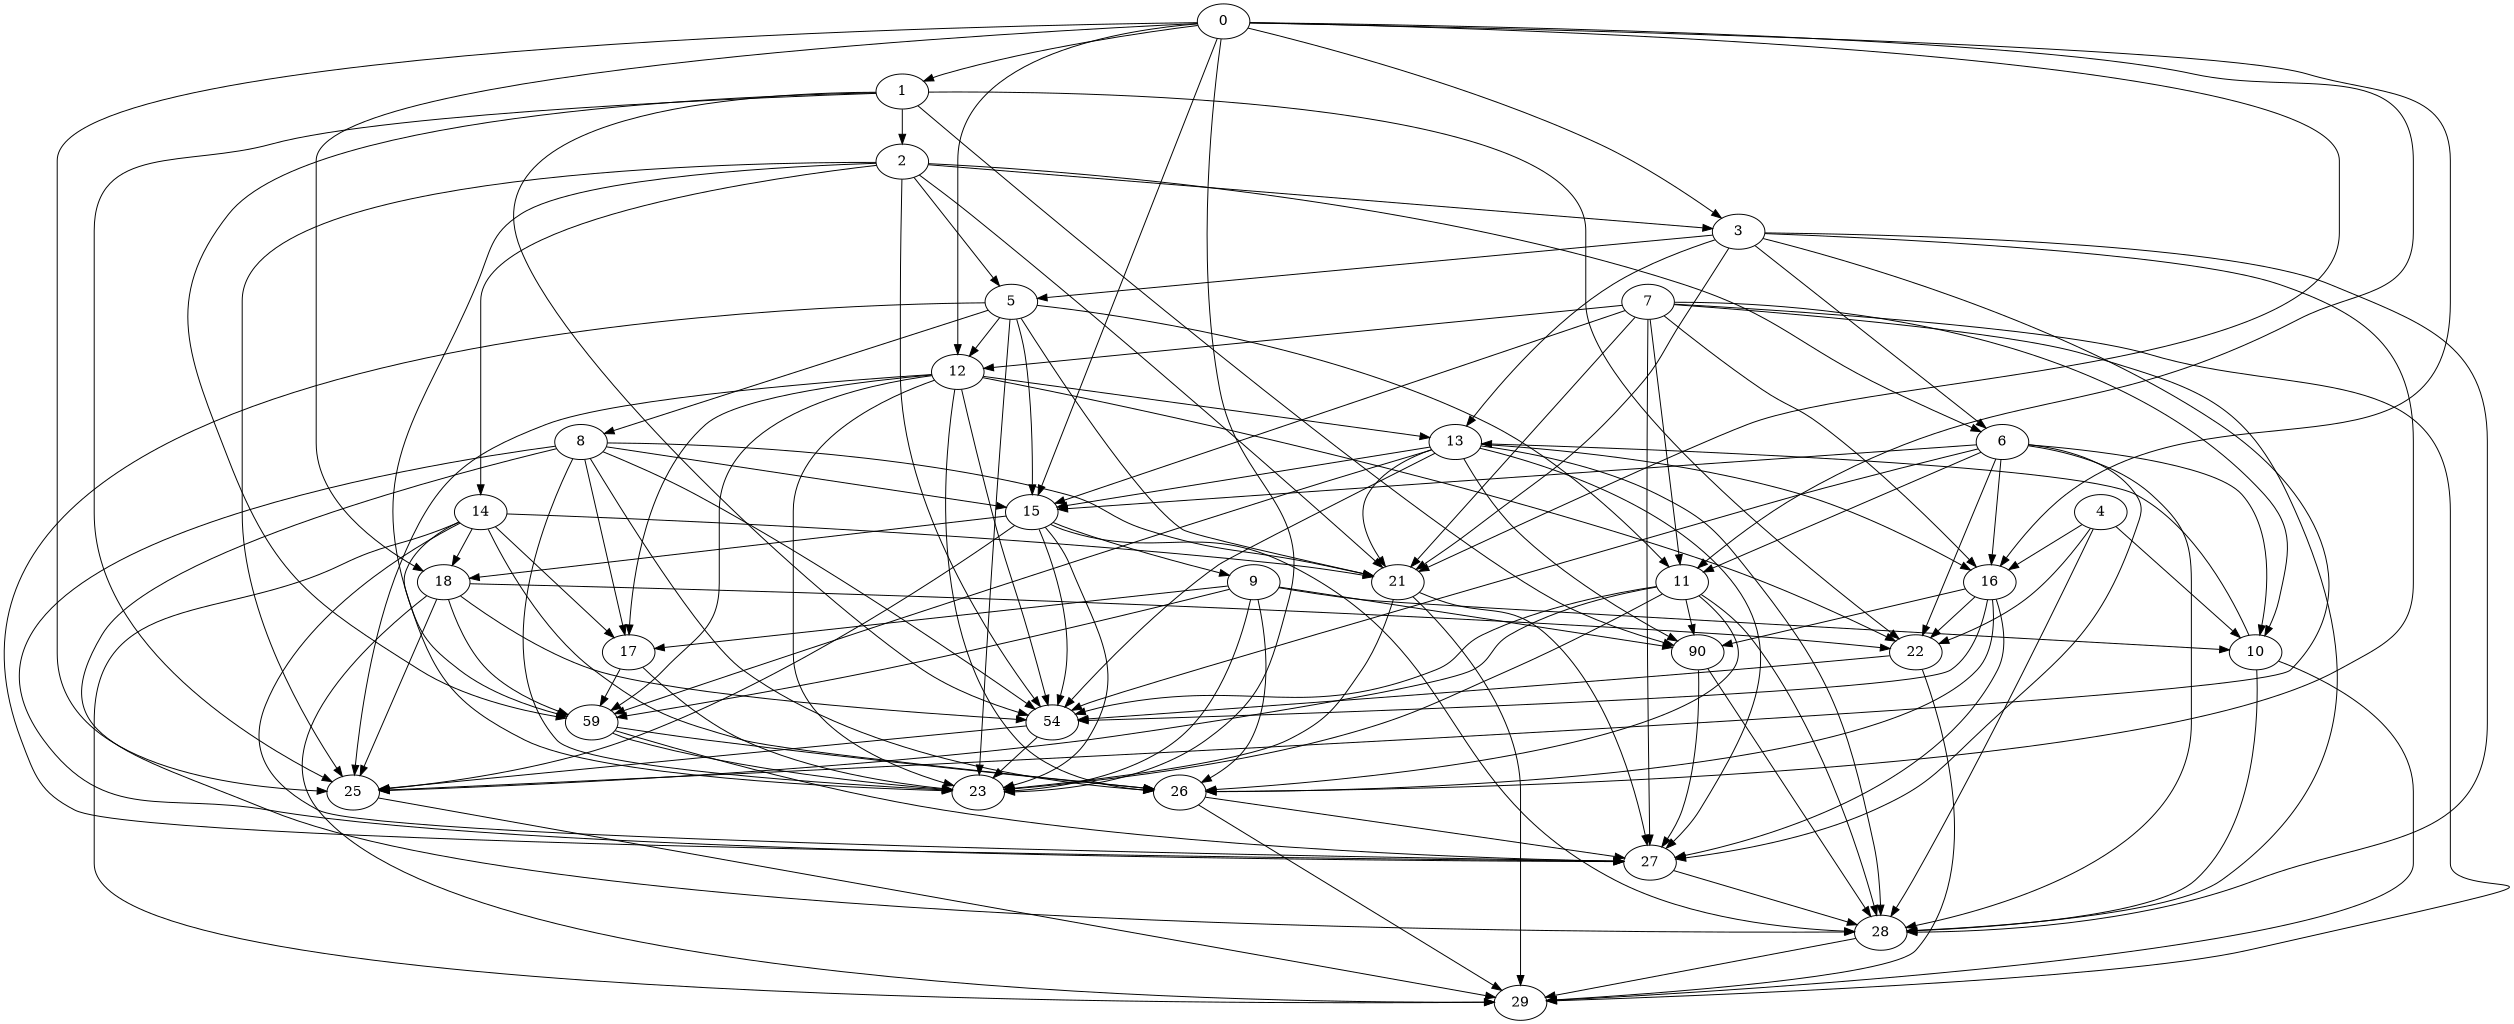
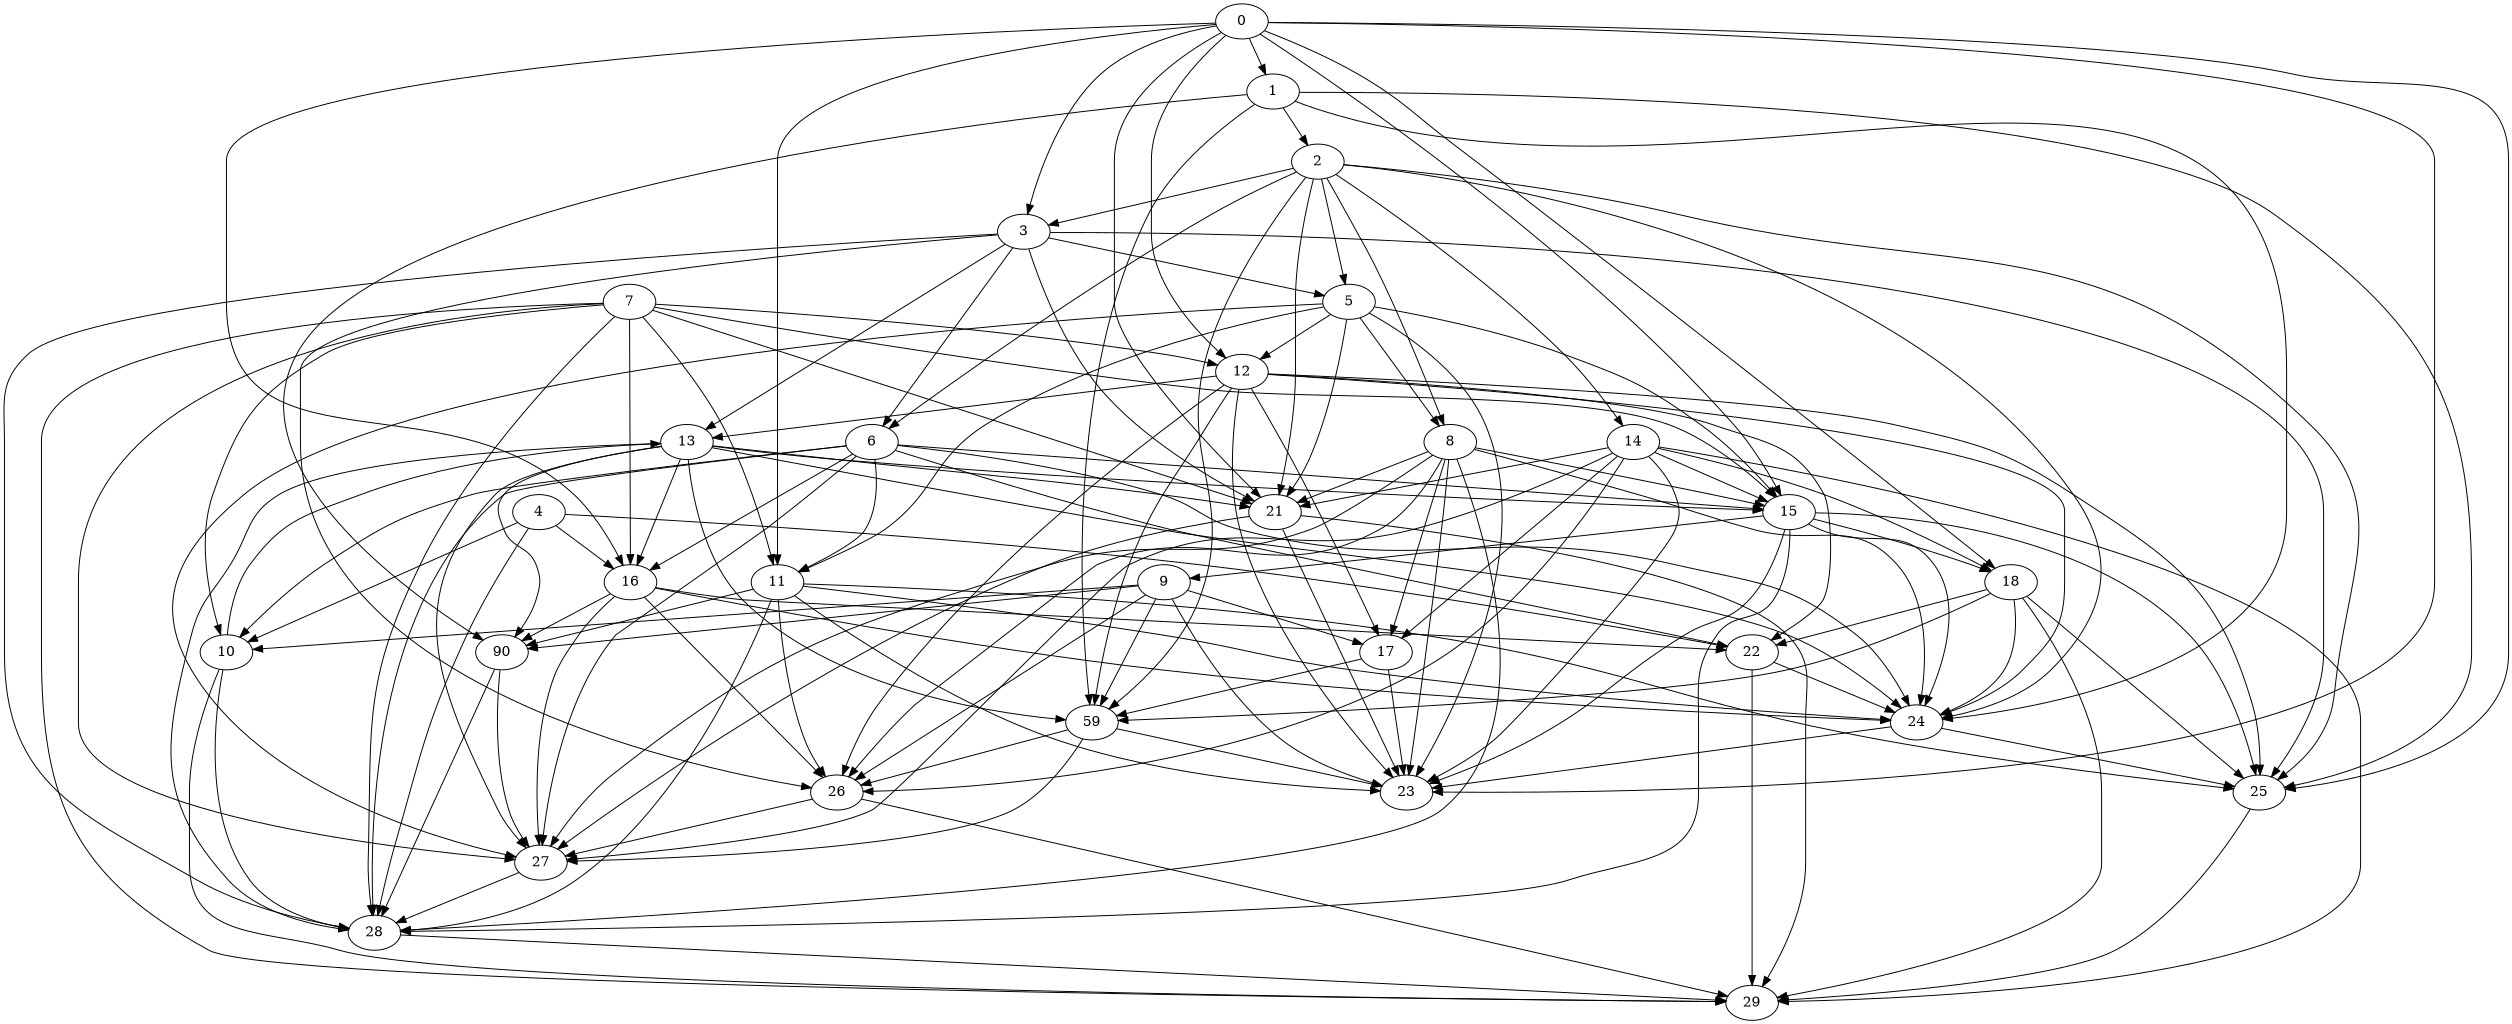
  digraph {
    node [Weight=349]
    edge [Weight=5]
    1 [Weight=499]
    0
    3 [Weight=100]
    12
    15 [Weight=449]
    18 [Weight=150]
    11 [Weight=299]
    16 [Weight=100]
    21
    25
    23 [Weight=100]
    2 [Weight=100]
    n13 [Weight=399 label=59]
    22 [Weight=449]
    n15 [Weight=249 label=90]
-   24 [label=54]
+   24
    5 [Weight=150]
    6
    13 [Weight=200]
    26 [Weight=399]
    28 [Weight=499]
    17 [Weight=150]
    9
    29 [Weight=399]
    27 [Weight=200]
    14
    8 [Weight=150]
    10 [Weight=499]
    4 [Weight=299]
    7 [Weight=150]
    1 -> 25
    1 -> 2 [Weight=10]
    1 -> n13 [Weight=4]
-   1 -> 22 [Weight=2]
    1 -> n15
    1 -> 24 [Weight=3]
    0 -> 1 [Weight=7]
    0 -> 3 [Weight=10]
    0 -> 12 [Weight=7]
    0 -> 15 [Weight=2]
    0 -> 18 [Weight=3]
    0 -> 11 [Weight=4]
    0 -> 16 [Weight=10]
    0 -> 21 [Weight=9]
    0 -> 25
    0 -> 23 [Weight=6]
    3 -> 21 [Weight=10]
    3 -> 25 [Weight=10]
    3 -> 5 [Weight=8]
    3 -> 6 [Weight=8]
    3 -> 13
    3 -> 26 [Weight=4]
    3 -> 28 [Weight=7]
    12 -> 25 [Weight=10]
    12 -> 23
    12 -> n13 [Weight=7]
    12 -> 22
    12 -> 24 [Weight=10]
    12 -> 13
    12 -> 26 [Weight=9]
    12 -> 17 [Weight=9]
    15 -> 18 [Weight=3]
    15 -> 25 [Weight=8]
    15 -> 23 [Weight=10]
    15 -> 24 [Weight=8]
    15 -> 28 [Weight=2]
    15 -> 9 [Weight=8]
    18 -> 25 [Weight=7]
    18 -> n13 [Weight=10]
    18 -> 22 [Weight=10]
    18 -> 24 [Weight=10]
    18 -> 29 [Weight=8]
    11 -> 25 [Weight=9]
    11 -> 23
    11 -> n15 [Weight=6]
    11 -> 24 [Weight=2]
    11 -> 26 [Weight=4]
    11 -> 28 [Weight=8]
    16 -> 22
    16 -> n15
    16 -> 24 [Weight=6]
    16 -> 26 [Weight=7]
    16 -> 27 [Weight=10]
    21 -> 23
    21 -> 29
    21 -> 27 [Weight=7]
    25 -> 29 [Weight=4]
    2 -> 3 [Weight=8]
    2 -> 21 [Weight=2]
    2 -> 25 [Weight=4]
    2 -> n13
    2 -> 24 [Weight=7]
    2 -> 5 [Weight=4]
    2 -> 6 [Weight=3]
    2 -> 14 [Weight=6]
+   2 -> 8 [Weight=9]
    n13 -> 23 [Weight=2]
    n13 -> 26 [Weight=7]
    n13 -> 27 [Weight=7]
    22 -> 24 [Weight=7]
    22 -> 29
    n15 -> 28 [Weight=4]
    n15 -> 27 [Weight=6]
    24 -> 25
    24 -> 23 [Weight=8]
    5 -> 12 [Weight=9]
    5 -> 15 [Weight=8]
    5 -> 11 [Weight=2]
    5 -> 21 [Weight=6]
    5 -> 23 [Weight=4]
    5 -> 27 [Weight=4]
    5 -> 8 [Weight=10]
    6 -> 15 [Weight=7]
    6 -> 11 [Weight=10]
    6 -> 16 [Weight=8]
    6 -> 22
    6 -> 24 [Weight=2]
    6 -> 28 [Weight=8]
    6 -> 27 [Weight=7]
    6 -> 10 [Weight=2]
    13 -> 15
    13 -> 16 [Weight=3]
    13 -> 21 [Weight=2]
    13 -> n13 [Weight=8]
    13 -> n15 [Weight=4]
    13 -> 24 [Weight=4]
    13 -> 28 [Weight=6]
    13 -> 27 [Weight=9]
    26 -> 29
    26 -> 27
    28 -> 29 [Weight=4]
    17 -> 23 [Weight=2]
    17 -> n13 [Weight=10]
    9 -> 23
    9 -> n13 [Weight=10]
    9 -> n15
    9 -> 26 [Weight=3]
    9 -> 17 [Weight=6]
    9 -> 10 [Weight=8]
    27 -> 28 [Weight=6]
+   14 -> 15 [Weight=6]
    14 -> 18 [Weight=7]
    14 -> 21 [Weight=4]
    14 -> 23
    14 -> 26 [Weight=6]
    14 -> 17 [Weight=4]
    14 -> 29 [Weight=3]
    14 -> 27 [Weight=2]
    8 -> 15 [Weight=2]
    8 -> 21 [Weight=9]
    8 -> 23
    8 -> 24 [Weight=7]
    8 -> 26 [Weight=3]
    8 -> 28 [Weight=10]
    8 -> 17 [Weight=7]
    8 -> 27 [Weight=3]
    10 -> 13 [Weight=7]
    10 -> 28 [Weight=9]
    10 -> 29 [Weight=7]
    4 -> 16 [Weight=10]
    4 -> 22 [Weight=9]
    4 -> 28 [Weight=7]
    4 -> 10 [Weight=10]
    7 -> 12 [Weight=9]
    7 -> 15 [Weight=8]
    7 -> 11 [Weight=8]
    7 -> 16 [Weight=2]
    7 -> 21 [Weight=9]
    7 -> 28 [Weight=9]
    7 -> 29 [Weight=7]
    7 -> 27 [Weight=2]
    7 -> 10
  }
